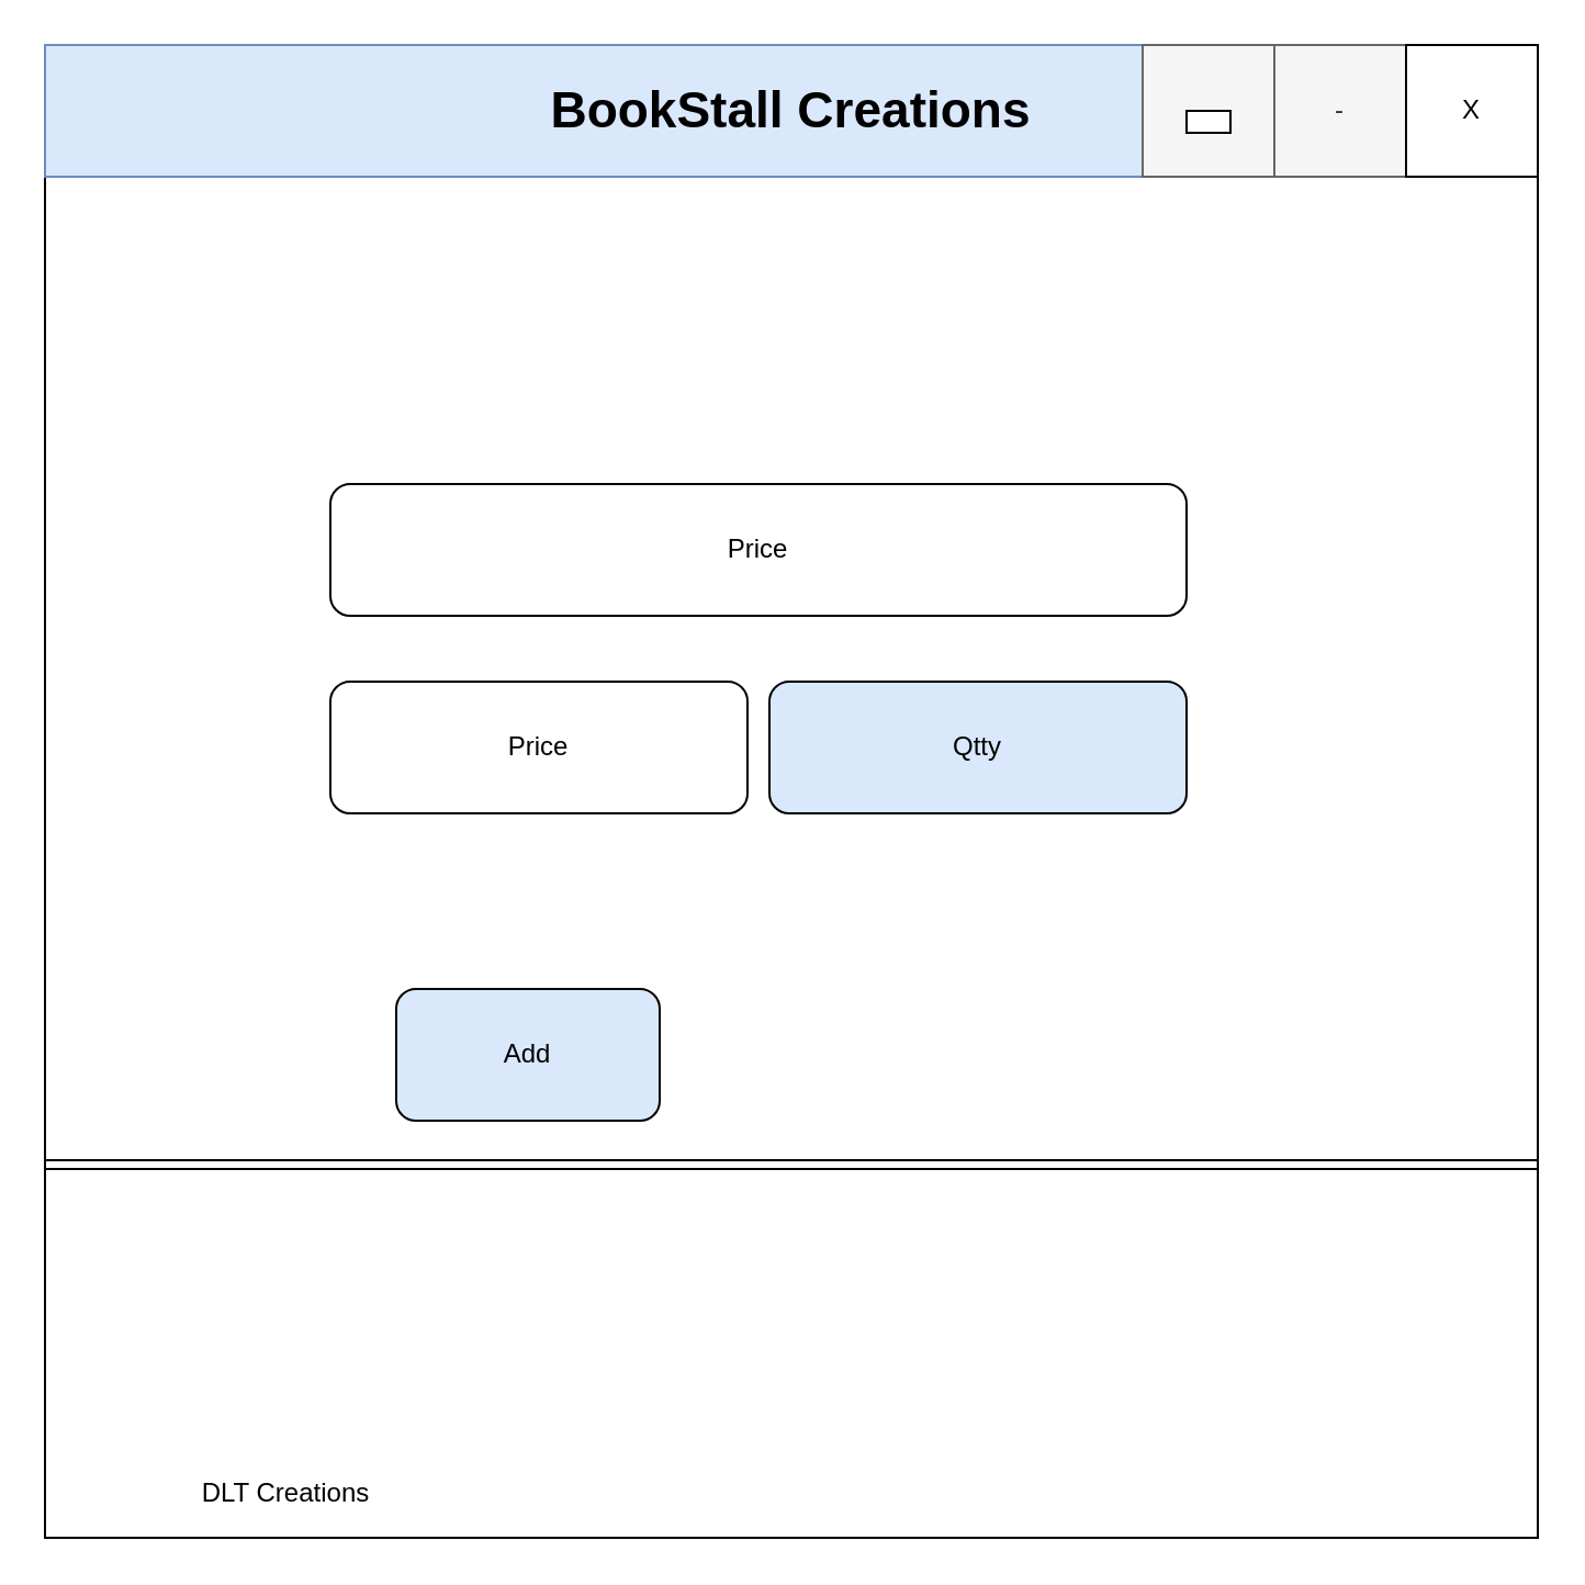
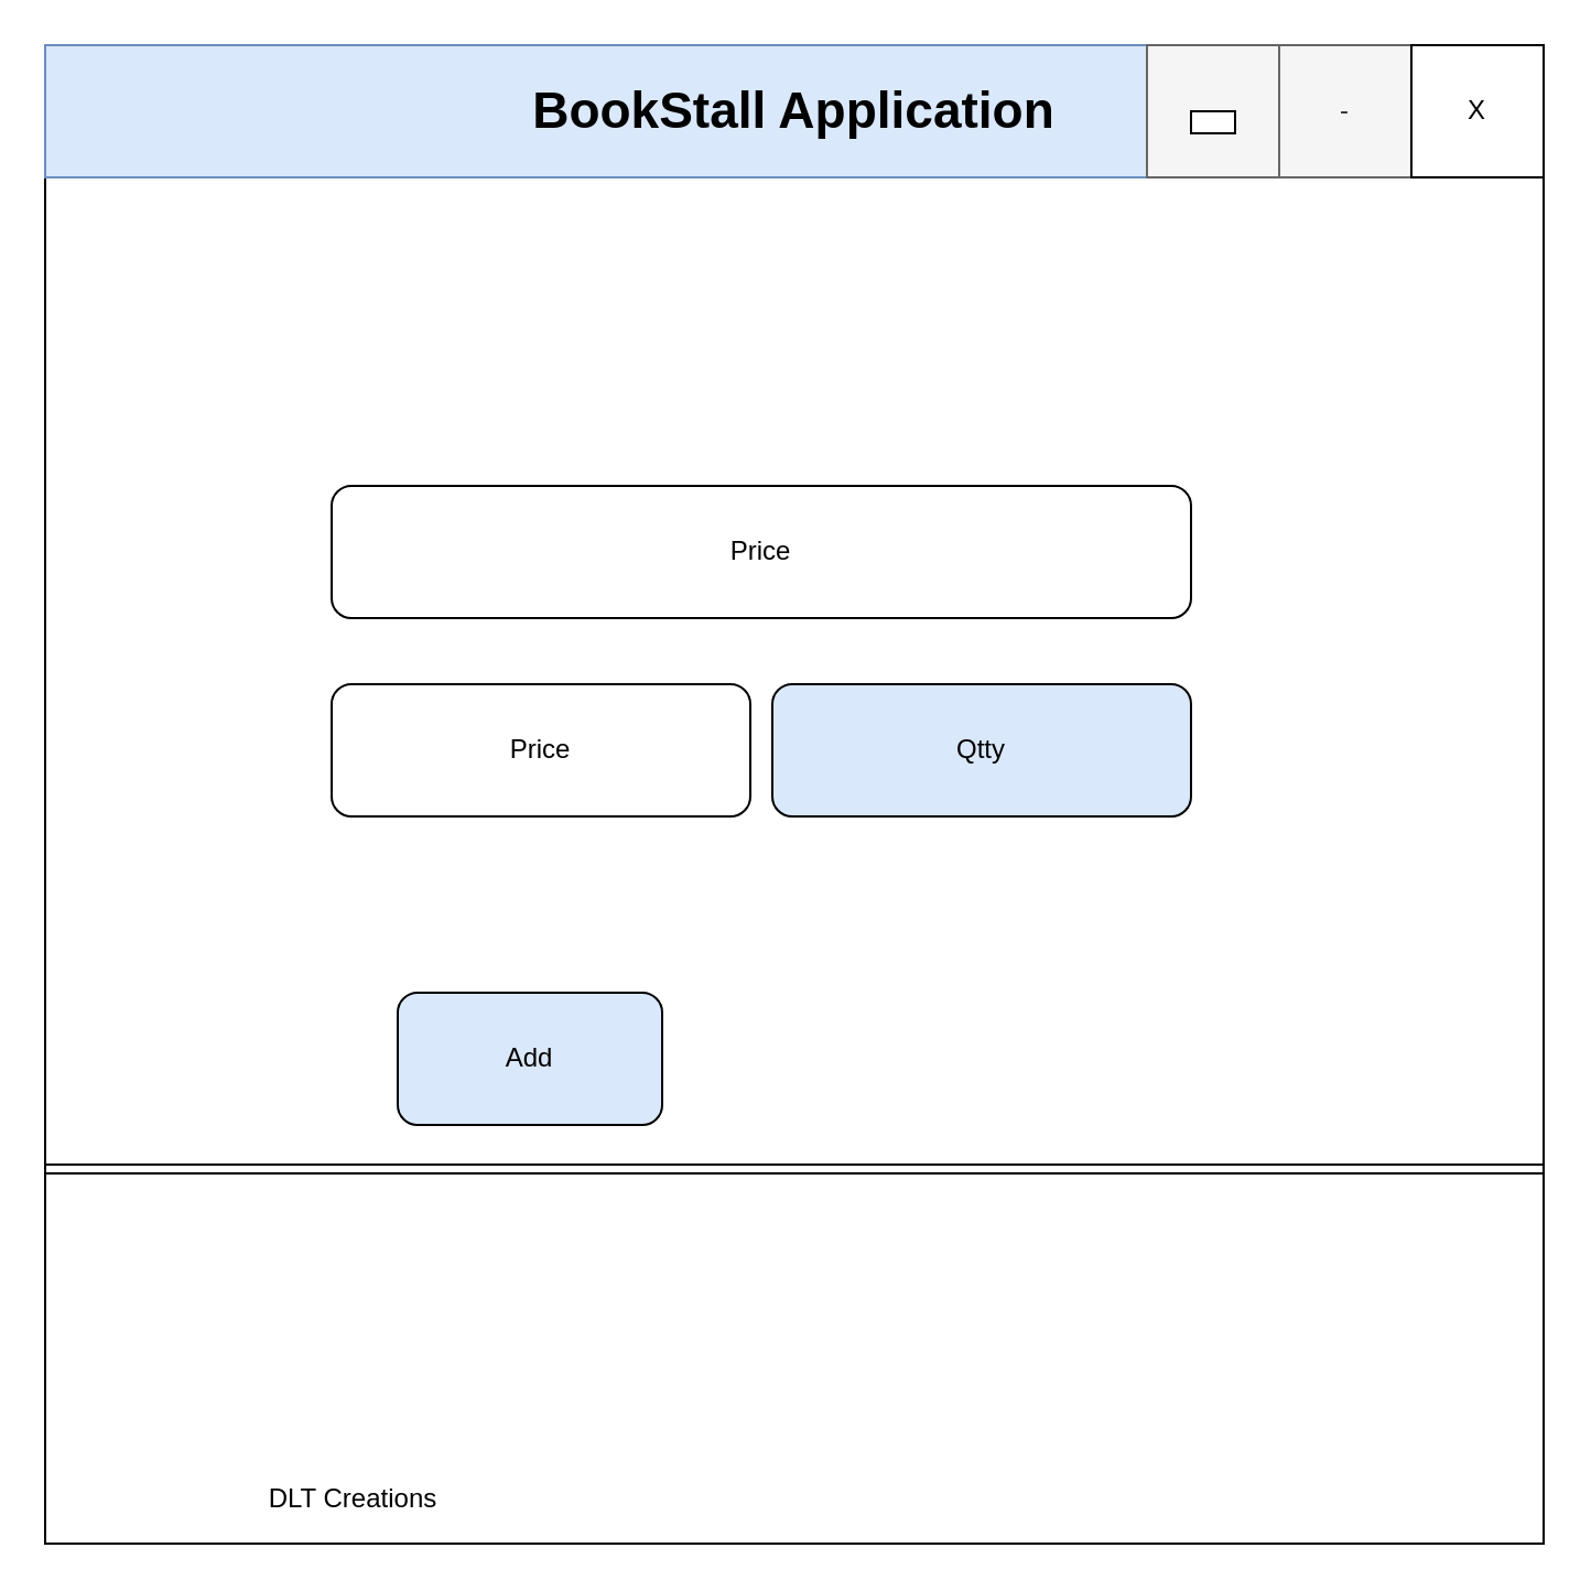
  <mxCell id="0" />
  <mxCell id="1" parent="0" />
  <mxCell id="2" value="" style="whiteSpace=wrap;html=1;aspect=fixed;" parent="1" vertex="1"><mxGeometry x="20" y="20" width="680" height="680" as="geometry" /></mxCell>
- <mxCell id="3" value="&lt;div style=&quot;text-align: left&quot;&gt;&lt;b&gt;&lt;font style=&quot;font-size: 23px&quot;&gt;BookStall Creations&lt;/font&gt;&lt;/b&gt;&lt;/div&gt;" style="rounded=0;whiteSpace=wrap;html=1;fillColor=#dae8fc;strokeColor=#6c8ebf;align=center;" parent="1" vertex="1"><mxGeometry x="20" y="20" width="680" height="60" as="geometry" /></mxCell>
+ <mxCell id="3" value="&lt;div style=&quot;text-align: left&quot;&gt;&lt;b&gt;&lt;font style=&quot;font-size: 23px&quot;&gt;BookStall Application&lt;/font&gt;&lt;/b&gt;&lt;/div&gt;" style="rounded=0;whiteSpace=wrap;html=1;fillColor=#dae8fc;strokeColor=#6c8ebf;align=center;" parent="1" vertex="1"><mxGeometry x="20" y="20" width="680" height="60" as="geometry" /></mxCell>
  <mxCell id="4" value="-" style="rounded=0;whiteSpace=wrap;html=1;fillColor=#f5f5f5;strokeColor=#666666;fontColor=#333333;" parent="1" vertex="1"><mxGeometry x="580" y="20" width="60" height="60" as="geometry" /></mxCell>
  <mxCell id="5" value="" style="rounded=0;whiteSpace=wrap;html=1;fillColor=#f5f5f5;strokeColor=#666666;fontColor=#333333;" parent="1" vertex="1"><mxGeometry x="520" y="20" width="60" height="60" as="geometry" /></mxCell>
  <mxCell id="6" value="X" style="rounded=0;whiteSpace=wrap;html=1;" parent="1" vertex="1"><mxGeometry x="640" y="20" width="60" height="60" as="geometry" /></mxCell>
  <mxCell id="7" value="" style="rounded=0;whiteSpace=wrap;html=1;" parent="1" vertex="1"><mxGeometry x="540" y="50" width="20" height="10" as="geometry" /></mxCell>
  <mxCell id="8" value="Price" style="rounded=1;whiteSpace=wrap;html=1;align=center;" parent="1" vertex="1"><mxGeometry x="150" y="220" width="390" height="60" as="geometry" /></mxCell>
  <mxCell id="9" value="Add" style="rounded=1;whiteSpace=wrap;html=1;align=center;fillColor=#dae8fc;" parent="1" vertex="1"><mxGeometry x="180" y="450" width="120" height="60" as="geometry" /></mxCell>
  <mxCell id="10" value="" style="shape=link;html=1;entryX=1;entryY=0.75;entryDx=0;entryDy=0;exitX=0;exitY=0.75;exitDx=0;exitDy=0;" parent="1" source="2" target="2" edge="1"><mxGeometry width="50" height="50" relative="1" as="geometry"><mxPoint x="20" y="770" as="sourcePoint" /><mxPoint x="70" y="720" as="targetPoint" /><Array as="points" /></mxGeometry></mxCell>
- <mxCell id="11" value="DLT Creations" style="text;html=1;strokeColor=none;fillColor=none;align=center;verticalAlign=middle;whiteSpace=wrap;rounded=0;" parent="1" vertex="1"><mxGeometry x="20" y="670" width="220" height="20" as="geometry" /></mxCell>
+ <mxCell id="11" value="DLT Creations" style="text;html=1;strokeColor=none;fillColor=none;align=center;verticalAlign=middle;whiteSpace=wrap;rounded=0;" parent="1" vertex="1"><mxGeometry x="50" y="670" width="220" height="20" as="geometry" /></mxCell>
  <mxCell id="12" value="Price" style="rounded=1;whiteSpace=wrap;html=1;align=center;" vertex="1" parent="1"><mxGeometry x="150" y="310" width="190" height="60" as="geometry" /></mxCell>
  <mxCell id="13" value="Qtty" style="rounded=1;whiteSpace=wrap;html=1;align=center;fillColor=#dae8fc;" vertex="1" parent="1"><mxGeometry x="350" y="310" width="190" height="60" as="geometry" /></mxCell>
